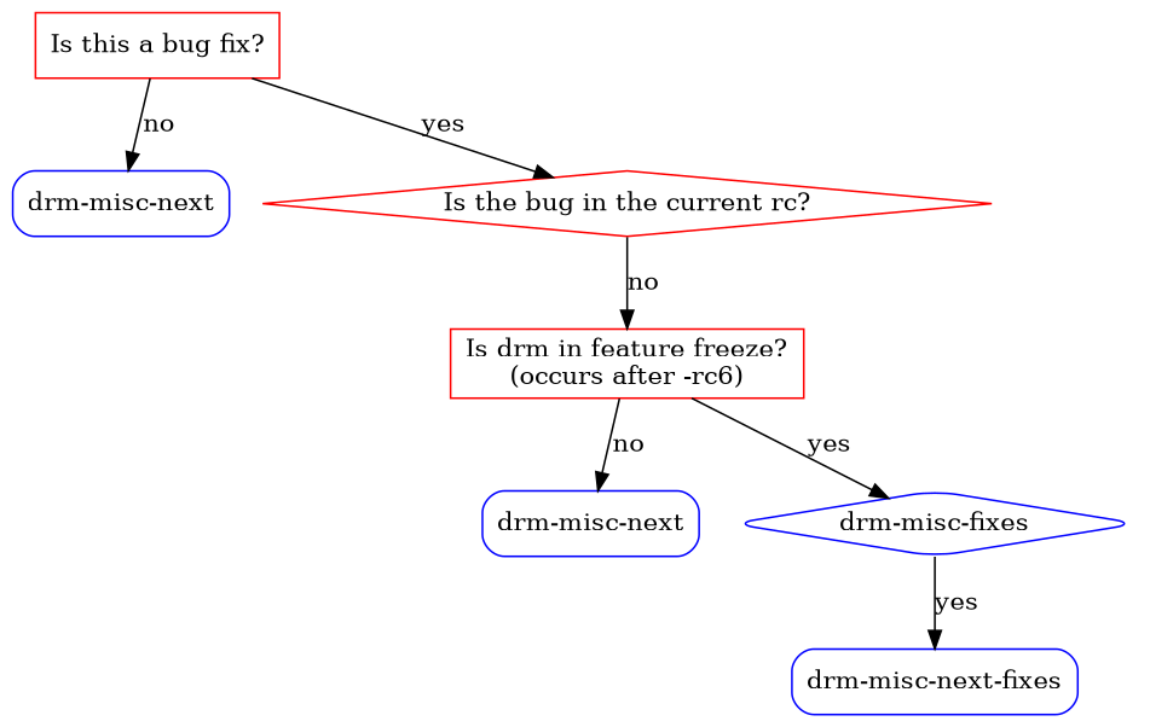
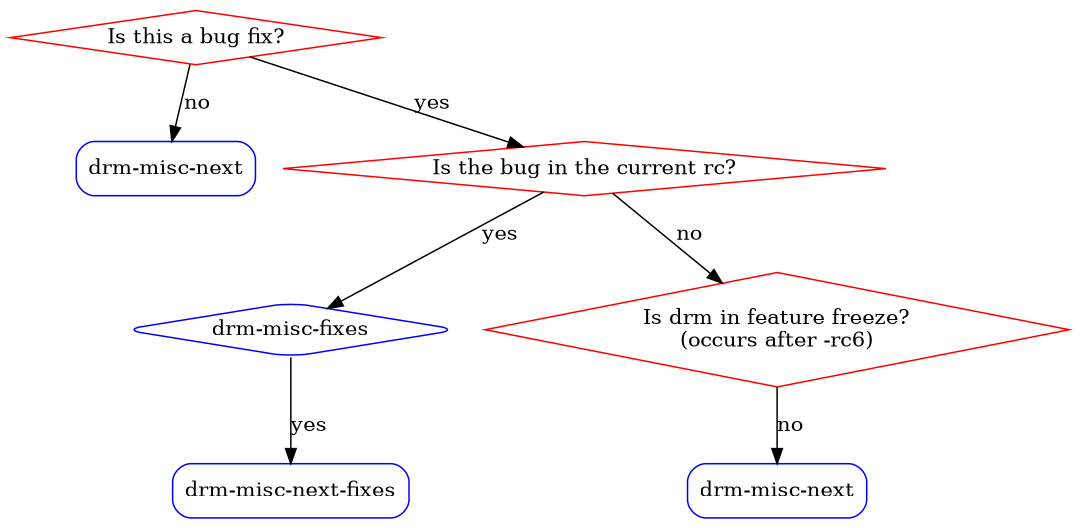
  digraph {
    node [color=blue shape=diamond style=rounded]
    n1 [label="drm-misc-next" shape=box]
    n2 [label="drm-misc-next" shape=box]
    n3 [label="drm-misc-fixes"]
    n4 [label="drm-misc-next-fixes" shape=box]
-   n5 [color=red label="Is this a bug fix?" shape=box style=""]
+   n5 [color=red label="Is this a bug fix?" style=""]
    n6 [color=red label="Is the bug in the current rc?" style=""]
-   n7 [color=red label="Is drm in feature freeze?\n(occurs after -rc6)" shape=box style=""]
+   n7 [color=red label="Is drm in feature freeze?\n(occurs after -rc6)" style=""]
    n3 -> n4 [label=yes]
    n5 -> n1 [label=no]
    n5 -> n6 [label=yes]
-   n7 -> n3 [label=yes]
+   n6 -> n3 [label=yes]
    n6 -> n7 [label=no]
    n7 -> n2 [label=no]
  }
